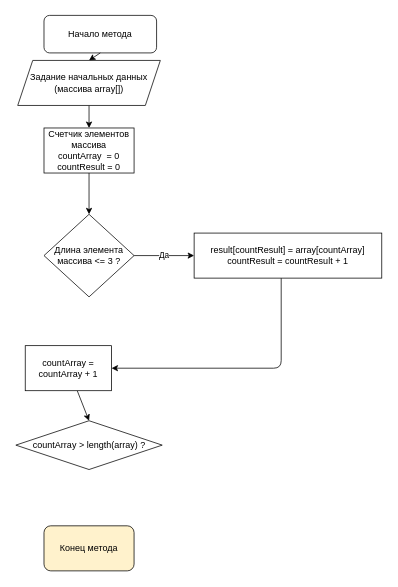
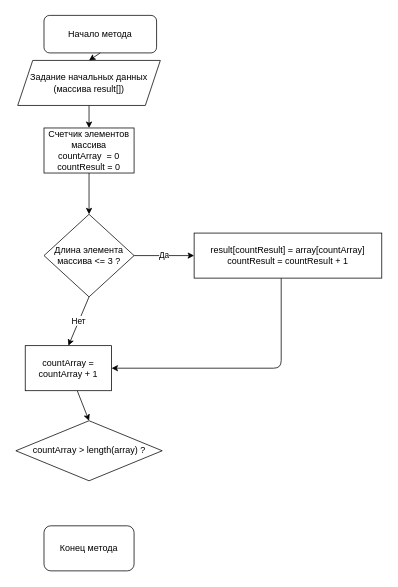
  <mxCell id="0" />
  <mxCell id="1" parent="0" />
  <mxCell id="2" value="Начало метода" style="rounded=1;whiteSpace=wrap;html=1;" parent="1" vertex="1"><mxGeometry x="58" y="20" width="150" height="50" as="geometry" /></mxCell>
  <mxCell id="3" style="edgeStyle=none;html=1;exitX=0.5;exitY=1;exitDx=0;exitDy=0;entryX=0.5;entryY=0;entryDx=0;entryDy=0;" parent="1" target="6" edge="1"><mxGeometry relative="1" as="geometry"><mxPoint x="118" y="140" as="sourcePoint" /></mxGeometry></mxCell>
  <mxCell id="4" value="" style="endArrow=classic;html=1;exitX=0.5;exitY=1;exitDx=0;exitDy=0;entryX=0.5;entryY=0;entryDx=0;entryDy=0;" parent="1" source="2" edge="1"><mxGeometry width="50" height="50" relative="1" as="geometry"><mxPoint x="98" y="200" as="sourcePoint" /><mxPoint x="118" y="80" as="targetPoint" /></mxGeometry></mxCell>
  <mxCell id="5" style="edgeStyle=none;html=1;exitX=0.5;exitY=1;exitDx=0;exitDy=0;entryX=0.5;entryY=0;entryDx=0;entryDy=0;" parent="1" source="6" target="8" edge="1"><mxGeometry relative="1" as="geometry"><mxPoint x="118" y="260" as="targetPoint" /></mxGeometry></mxCell>
  <mxCell id="6" value="Счетчик элементов массива &lt;br&gt;countArray&amp;nbsp; = 0&lt;br&gt;countResult = 0" style="rounded=0;whiteSpace=wrap;html=1;" parent="1" vertex="1"><mxGeometry x="58" y="170" width="120" height="60" as="geometry" /></mxCell>
  <mxCell id="7" value="Да" style="edgeStyle=none;html=1;" parent="1" source="8" target="13" edge="1"><mxGeometry relative="1" as="geometry" /></mxCell>
  <mxCell id="8" value="Длина элемента массива &amp;lt;= 3 ?" style="rhombus;whiteSpace=wrap;html=1;" parent="1" vertex="1"><mxGeometry x="58" y="285" width="120" height="110" as="geometry" /></mxCell>
  <mxCell id="9" value="" style="edgeStyle=none;html=1;entryX=0.5;entryY=0;entryDx=0;entryDy=0;" parent="1" source="10" target="15" edge="1"><mxGeometry relative="1" as="geometry"><mxPoint x="348" y="450" as="targetPoint" /></mxGeometry></mxCell>
  <mxCell id="10" value="countArray = countArray + 1" style="rounded=0;whiteSpace=wrap;html=1;" parent="1" vertex="1"><mxGeometry x="33" y="460" width="115" height="60" as="geometry" /></mxCell>
+ <mxCell id="11" value="Нет" style="endArrow=classic;html=1;exitX=0.5;exitY=1;exitDx=0;exitDy=0;entryX=0.5;entryY=0;entryDx=0;entryDy=0;" parent="1" source="8" target="10" edge="1"><mxGeometry width="50" height="50" relative="1" as="geometry"><mxPoint x="128" y="220" as="sourcePoint" /><mxPoint x="178" y="170" as="targetPoint" /></mxGeometry></mxCell>
  <mxCell id="12" style="edgeStyle=elbowEdgeStyle;html=1;entryX=1;entryY=0.5;entryDx=0;entryDy=0;" parent="1" source="13" target="10" edge="1"><mxGeometry relative="1" as="geometry"><mxPoint x="278" y="340" as="targetPoint" /><mxPoint x="398" y="410" as="sourcePoint" /><Array as="points"><mxPoint x="374" y="460" /></Array></mxGeometry></mxCell>
  <mxCell id="13" value="result[countResult] = array[countArray]&lt;br&gt;countResult = countResult + 1" style="rounded=0;whiteSpace=wrap;html=1;" parent="1" vertex="1"><mxGeometry x="258" y="310" width="250" height="60" as="geometry" /></mxCell>
- <mxCell id="14" value="&lt;span&gt;Задание начальных данных (массива array[])&lt;br&gt;&lt;/span&gt;" style="shape=parallelogram;perimeter=parallelogramPerimeter;whiteSpace=wrap;html=1;fixedSize=1;" parent="1" vertex="1"><mxGeometry x="23" y="80" width="190" height="60" as="geometry" /></mxCell>
- <mxCell id="15" value="countArray &amp;gt; length(array) ?" style="rhombus;whiteSpace=wrap;html=1;rounded=0;" parent="1" vertex="1"><mxGeometry x="20.5" y="560" width="195" height="65" as="geometry" /></mxCell>
- <mxCell id="16" value="Конец метода" style="rounded=1;whiteSpace=wrap;html=1;fillColor=#fff2cc;" parent="1" vertex="1"><mxGeometry x="58" y="700" width="120" height="60" as="geometry" /></mxCell>
+ <mxCell id="14" value="&lt;span&gt;Задание начальных данных (массива result[])&lt;br&gt;&lt;/span&gt;" style="shape=parallelogram;perimeter=parallelogramPerimeter;whiteSpace=wrap;html=1;fixedSize=1;" parent="1" vertex="1"><mxGeometry x="23" y="80" width="190" height="60" as="geometry" /></mxCell>
+ <mxCell id="15" value="countArray &amp;gt; length(array) ?" style="rhombus;whiteSpace=wrap;html=1;rounded=0;" parent="1" vertex="1"><mxGeometry x="20.5" y="560" width="195" height="80" as="geometry" /></mxCell>
+ <mxCell id="16" value="Конец метода" style="rounded=1;whiteSpace=wrap;html=1;" parent="1" vertex="1"><mxGeometry x="58" y="700" width="120" height="60" as="geometry" /></mxCell>
